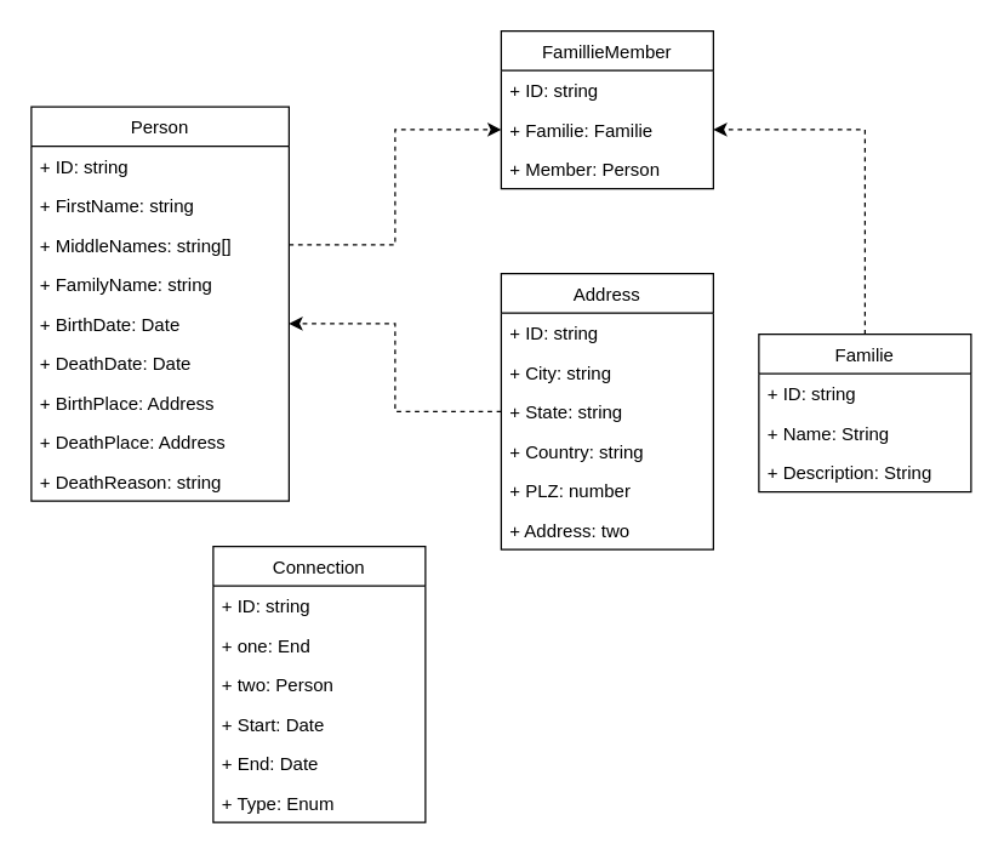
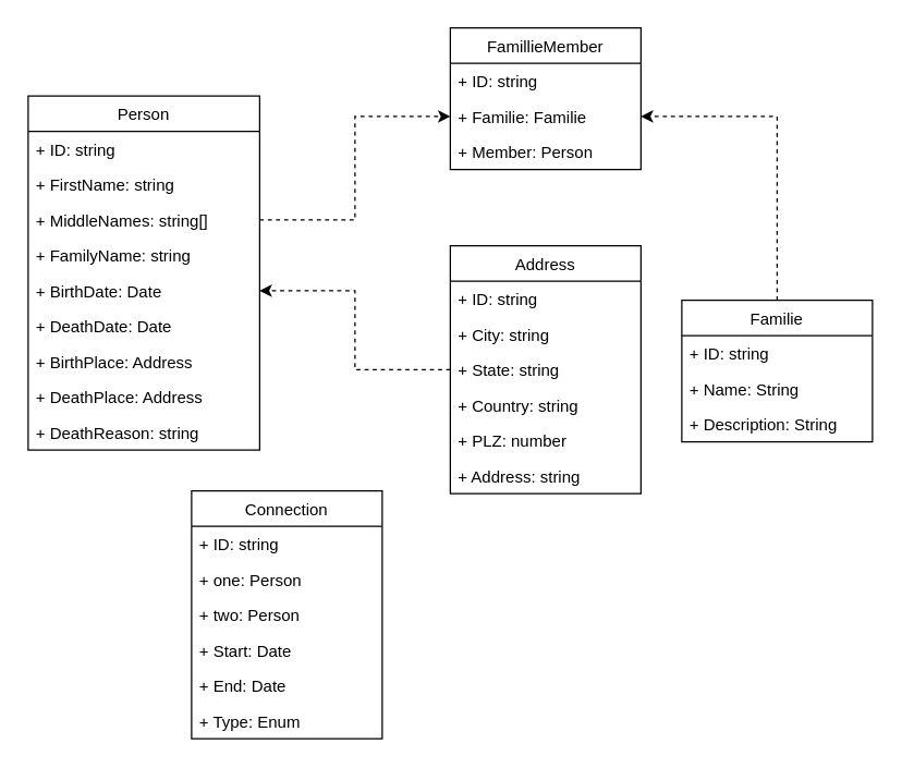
  <mxCell id="0" />
  <mxCell id="1" parent="0" />
  <mxCell id="2" value="Person" style="swimlane;fontStyle=0;childLayout=stackLayout;horizontal=1;startSize=26;fillColor=none;horizontalStack=0;resizeParent=1;resizeParentMax=0;resizeLast=0;collapsible=1;marginBottom=0;" vertex="1" parent="1"><mxGeometry x="20" y="70" width="170" height="260" as="geometry" /></mxCell>
  <mxCell id="3" value="+ ID: string" style="text;strokeColor=none;fillColor=none;align=left;verticalAlign=top;spacingLeft=4;spacingRight=4;overflow=hidden;rotatable=0;points=[[0,0.5],[1,0.5]];portConstraint=eastwest;" vertex="1" parent="2"><mxGeometry y="26" width="170" height="26" as="geometry" /></mxCell>
  <mxCell id="4" value="+ FirstName: string" style="text;strokeColor=none;fillColor=none;align=left;verticalAlign=top;spacingLeft=4;spacingRight=4;overflow=hidden;rotatable=0;points=[[0,0.5],[1,0.5]];portConstraint=eastwest;" vertex="1" parent="2"><mxGeometry y="52" width="170" height="26" as="geometry" /></mxCell>
  <mxCell id="5" value="+ MiddleNames: string[]" style="text;strokeColor=none;fillColor=none;align=left;verticalAlign=top;spacingLeft=4;spacingRight=4;overflow=hidden;rotatable=0;points=[[0,0.5],[1,0.5]];portConstraint=eastwest;" vertex="1" parent="2"><mxGeometry y="78" width="170" height="26" as="geometry" /></mxCell>
  <mxCell id="6" value="+ FamilyName: string" style="text;strokeColor=none;fillColor=none;align=left;verticalAlign=top;spacingLeft=4;spacingRight=4;overflow=hidden;rotatable=0;points=[[0,0.5],[1,0.5]];portConstraint=eastwest;" vertex="1" parent="2"><mxGeometry y="104" width="170" height="26" as="geometry" /></mxCell>
  <mxCell id="7" value="+ BirthDate: Date" style="text;strokeColor=none;fillColor=none;align=left;verticalAlign=top;spacingLeft=4;spacingRight=4;overflow=hidden;rotatable=0;points=[[0,0.5],[1,0.5]];portConstraint=eastwest;" vertex="1" parent="2"><mxGeometry y="130" width="170" height="26" as="geometry" /></mxCell>
  <mxCell id="8" value="+ DeathDate: Date" style="text;strokeColor=none;fillColor=none;align=left;verticalAlign=top;spacingLeft=4;spacingRight=4;overflow=hidden;rotatable=0;points=[[0,0.5],[1,0.5]];portConstraint=eastwest;" vertex="1" parent="2"><mxGeometry y="156" width="170" height="26" as="geometry" /></mxCell>
  <mxCell id="9" value="+ BirthPlace: Address" style="text;strokeColor=none;fillColor=none;align=left;verticalAlign=top;spacingLeft=4;spacingRight=4;overflow=hidden;rotatable=0;points=[[0,0.5],[1,0.5]];portConstraint=eastwest;" vertex="1" parent="2"><mxGeometry y="182" width="170" height="26" as="geometry" /></mxCell>
  <mxCell id="10" value="+ DeathPlace: Address" style="text;strokeColor=none;fillColor=none;align=left;verticalAlign=top;spacingLeft=4;spacingRight=4;overflow=hidden;rotatable=0;points=[[0,0.5],[1,0.5]];portConstraint=eastwest;" vertex="1" parent="2"><mxGeometry y="208" width="170" height="26" as="geometry" /></mxCell>
  <mxCell id="11" value="+ DeathReason: string" style="text;strokeColor=none;fillColor=none;align=left;verticalAlign=top;spacingLeft=4;spacingRight=4;overflow=hidden;rotatable=0;points=[[0,0.5],[1,0.5]];portConstraint=eastwest;" vertex="1" parent="2"><mxGeometry y="234" width="170" height="26" as="geometry" /></mxCell>
  <mxCell id="12" value="" style="edgeStyle=orthogonalEdgeStyle;rounded=0;orthogonalLoop=1;jettySize=auto;html=1;dashed=1;" edge="1" parent="1" source="13" target="7"><mxGeometry relative="1" as="geometry" /></mxCell>
  <mxCell id="13" value="Address" style="swimlane;fontStyle=0;childLayout=stackLayout;horizontal=1;startSize=26;fillColor=none;horizontalStack=0;resizeParent=1;resizeParentMax=0;resizeLast=0;collapsible=1;marginBottom=0;" vertex="1" parent="1"><mxGeometry x="330" y="180" width="140" height="182" as="geometry" /></mxCell>
  <mxCell id="14" value="+ ID: string" style="text;strokeColor=none;fillColor=none;align=left;verticalAlign=top;spacingLeft=4;spacingRight=4;overflow=hidden;rotatable=0;points=[[0,0.5],[1,0.5]];portConstraint=eastwest;" vertex="1" parent="13"><mxGeometry y="26" width="140" height="26" as="geometry" /></mxCell>
  <mxCell id="15" value="+ City: string" style="text;strokeColor=none;fillColor=none;align=left;verticalAlign=top;spacingLeft=4;spacingRight=4;overflow=hidden;rotatable=0;points=[[0,0.5],[1,0.5]];portConstraint=eastwest;" vertex="1" parent="13"><mxGeometry y="52" width="140" height="26" as="geometry" /></mxCell>
  <mxCell id="16" value="+ State: string" style="text;strokeColor=none;fillColor=none;align=left;verticalAlign=top;spacingLeft=4;spacingRight=4;overflow=hidden;rotatable=0;points=[[0,0.5],[1,0.5]];portConstraint=eastwest;" vertex="1" parent="13"><mxGeometry y="78" width="140" height="26" as="geometry" /></mxCell>
  <mxCell id="17" value="+ Country: string" style="text;strokeColor=none;fillColor=none;align=left;verticalAlign=top;spacingLeft=4;spacingRight=4;overflow=hidden;rotatable=0;points=[[0,0.5],[1,0.5]];portConstraint=eastwest;" vertex="1" parent="13"><mxGeometry y="104" width="140" height="26" as="geometry" /></mxCell>
  <mxCell id="18" value="+ PLZ: number" style="text;strokeColor=none;fillColor=none;align=left;verticalAlign=top;spacingLeft=4;spacingRight=4;overflow=hidden;rotatable=0;points=[[0,0.5],[1,0.5]];portConstraint=eastwest;" vertex="1" parent="13"><mxGeometry y="130" width="140" height="26" as="geometry" /></mxCell>
- <mxCell id="19" value="+ Address: two" style="text;strokeColor=none;fillColor=none;align=left;verticalAlign=top;spacingLeft=4;spacingRight=4;overflow=hidden;rotatable=0;points=[[0,0.5],[1,0.5]];portConstraint=eastwest;" vertex="1" parent="13"><mxGeometry y="156" width="140" height="26" as="geometry" /></mxCell>
+ <mxCell id="19" value="+ Address: string" style="text;strokeColor=none;fillColor=none;align=left;verticalAlign=top;spacingLeft=4;spacingRight=4;overflow=hidden;rotatable=0;points=[[0,0.5],[1,0.5]];portConstraint=eastwest;" vertex="1" parent="13"><mxGeometry y="156" width="140" height="26" as="geometry" /></mxCell>
  <mxCell id="20" style="edgeStyle=orthogonalEdgeStyle;rounded=0;orthogonalLoop=1;jettySize=auto;html=1;entryX=1;entryY=0.5;entryDx=0;entryDy=0;dashed=1;" edge="1" parent="1" source="21" target="34"><mxGeometry relative="1" as="geometry" /></mxCell>
  <mxCell id="21" value="Familie" style="swimlane;fontStyle=0;childLayout=stackLayout;horizontal=1;startSize=26;fillColor=none;horizontalStack=0;resizeParent=1;resizeParentMax=0;resizeLast=0;collapsible=1;marginBottom=0;" vertex="1" parent="1"><mxGeometry x="500" y="220" width="140" height="104" as="geometry" /></mxCell>
  <mxCell id="22" value="+ ID: string" style="text;strokeColor=none;fillColor=none;align=left;verticalAlign=top;spacingLeft=4;spacingRight=4;overflow=hidden;rotatable=0;points=[[0,0.5],[1,0.5]];portConstraint=eastwest;" vertex="1" parent="21"><mxGeometry y="26" width="140" height="26" as="geometry" /></mxCell>
  <mxCell id="23" value="+ Name: String" style="text;strokeColor=none;fillColor=none;align=left;verticalAlign=top;spacingLeft=4;spacingRight=4;overflow=hidden;rotatable=0;points=[[0,0.5],[1,0.5]];portConstraint=eastwest;" vertex="1" parent="21"><mxGeometry y="52" width="140" height="26" as="geometry" /></mxCell>
  <mxCell id="24" value="+ Description: String" style="text;strokeColor=none;fillColor=none;align=left;verticalAlign=top;spacingLeft=4;spacingRight=4;overflow=hidden;rotatable=0;points=[[0,0.5],[1,0.5]];portConstraint=eastwest;" vertex="1" parent="21"><mxGeometry y="78" width="140" height="26" as="geometry" /></mxCell>
  <mxCell id="25" value="Connection" style="swimlane;fontStyle=0;childLayout=stackLayout;horizontal=1;startSize=26;fillColor=none;horizontalStack=0;resizeParent=1;resizeParentMax=0;resizeLast=0;collapsible=1;marginBottom=0;" vertex="1" parent="1"><mxGeometry x="140" y="360" width="140" height="182" as="geometry" /></mxCell>
  <mxCell id="26" value="+ ID: string" style="text;strokeColor=none;fillColor=none;align=left;verticalAlign=top;spacingLeft=4;spacingRight=4;overflow=hidden;rotatable=0;points=[[0,0.5],[1,0.5]];portConstraint=eastwest;" vertex="1" parent="25"><mxGeometry y="26" width="140" height="26" as="geometry" /></mxCell>
- <mxCell id="27" value="+ one: End" style="text;strokeColor=none;fillColor=none;align=left;verticalAlign=top;spacingLeft=4;spacingRight=4;overflow=hidden;rotatable=0;points=[[0,0.5],[1,0.5]];portConstraint=eastwest;" vertex="1" parent="25"><mxGeometry y="52" width="140" height="26" as="geometry" /></mxCell>
+ <mxCell id="27" value="+ one: Person" style="text;strokeColor=none;fillColor=none;align=left;verticalAlign=top;spacingLeft=4;spacingRight=4;overflow=hidden;rotatable=0;points=[[0,0.5],[1,0.5]];portConstraint=eastwest;" vertex="1" parent="25"><mxGeometry y="52" width="140" height="26" as="geometry" /></mxCell>
  <mxCell id="28" value="+ two: Person" style="text;strokeColor=none;fillColor=none;align=left;verticalAlign=top;spacingLeft=4;spacingRight=4;overflow=hidden;rotatable=0;points=[[0,0.5],[1,0.5]];portConstraint=eastwest;" vertex="1" parent="25"><mxGeometry y="78" width="140" height="26" as="geometry" /></mxCell>
  <mxCell id="29" value="+ Start: Date" style="text;strokeColor=none;fillColor=none;align=left;verticalAlign=top;spacingLeft=4;spacingRight=4;overflow=hidden;rotatable=0;points=[[0,0.5],[1,0.5]];portConstraint=eastwest;" vertex="1" parent="25"><mxGeometry y="104" width="140" height="26" as="geometry" /></mxCell>
  <mxCell id="30" value="+ End: Date" style="text;strokeColor=none;fillColor=none;align=left;verticalAlign=top;spacingLeft=4;spacingRight=4;overflow=hidden;rotatable=0;points=[[0,0.5],[1,0.5]];portConstraint=eastwest;" vertex="1" parent="25"><mxGeometry y="130" width="140" height="26" as="geometry" /></mxCell>
  <mxCell id="31" value="+ Type: Enum" style="text;strokeColor=none;fillColor=none;align=left;verticalAlign=top;spacingLeft=4;spacingRight=4;overflow=hidden;rotatable=0;points=[[0,0.5],[1,0.5]];portConstraint=eastwest;" vertex="1" parent="25"><mxGeometry y="156" width="140" height="26" as="geometry" /></mxCell>
  <mxCell id="32" value="FamillieMember" style="swimlane;fontStyle=0;childLayout=stackLayout;horizontal=1;startSize=26;fillColor=none;horizontalStack=0;resizeParent=1;resizeParentMax=0;resizeLast=0;collapsible=1;marginBottom=0;" vertex="1" parent="1"><mxGeometry x="330" y="20" width="140" height="104" as="geometry" /></mxCell>
  <mxCell id="33" value="+ ID: string" style="text;strokeColor=none;fillColor=none;align=left;verticalAlign=top;spacingLeft=4;spacingRight=4;overflow=hidden;rotatable=0;points=[[0,0.5],[1,0.5]];portConstraint=eastwest;" vertex="1" parent="32"><mxGeometry y="26" width="140" height="26" as="geometry" /></mxCell>
  <mxCell id="34" value="+ Familie: Familie" style="text;strokeColor=none;fillColor=none;align=left;verticalAlign=top;spacingLeft=4;spacingRight=4;overflow=hidden;rotatable=0;points=[[0,0.5],[1,0.5]];portConstraint=eastwest;" vertex="1" parent="32"><mxGeometry y="52" width="140" height="26" as="geometry" /></mxCell>
  <mxCell id="35" value="+ Member: Person" style="text;strokeColor=none;fillColor=none;align=left;verticalAlign=top;spacingLeft=4;spacingRight=4;overflow=hidden;rotatable=0;points=[[0,0.5],[1,0.5]];portConstraint=eastwest;" vertex="1" parent="32"><mxGeometry y="78" width="140" height="26" as="geometry" /></mxCell>
  <mxCell id="36" style="edgeStyle=orthogonalEdgeStyle;rounded=0;orthogonalLoop=1;jettySize=auto;html=1;entryX=0;entryY=0.5;entryDx=0;entryDy=0;dashed=1;" edge="1" parent="1" source="5" target="34"><mxGeometry relative="1" as="geometry" /></mxCell>
